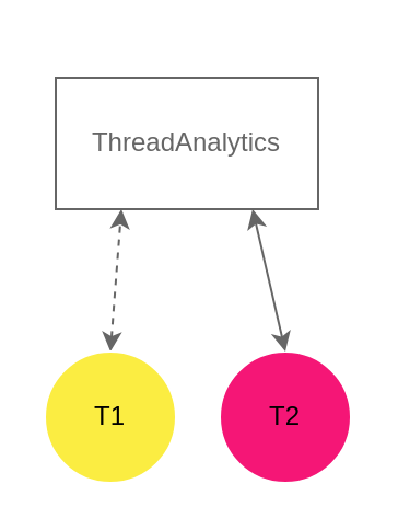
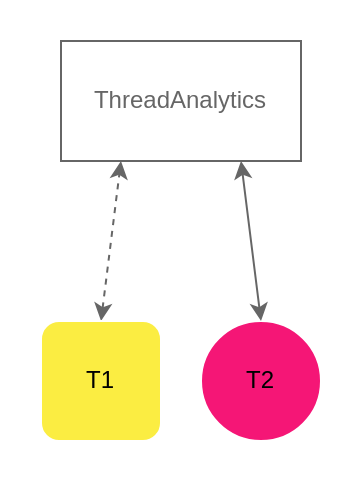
  <mxCell id="0" />
  <mxCell id="1" parent="0" />
  <mxCell id="2" value="T2" style="ellipse;whiteSpace=wrap;html=1;strokeColor=#FFFFFF;fillColor=#F51676;" parent="1" vertex="1"><mxGeometry x="100" y="160" width="60" height="60" as="geometry" /></mxCell>
- <mxCell id="3" value="ThreadAnalytics" style="rounded=0;whiteSpace=wrap;html=1;fillColor=#FFFFFF;strokeColor=#666666;fontColor=#666666;" parent="1" vertex="1"><mxGeometry x="25" y="35" width="120" height="60" as="geometry" /></mxCell>
+ <mxCell id="3" value="ThreadAnalytics" style="rounded=0;whiteSpace=wrap;html=1;fillColor=#FFFFFF;strokeColor=#666666;fontColor=#666666;" parent="1" vertex="1"><mxGeometry x="30" y="20" width="120" height="60" as="geometry" /></mxCell>
  <mxCell id="4" value="" style="endArrow=classic;startArrow=classic;html=1;exitX=0.5;exitY=0;exitDx=0;exitDy=0;entryX=0.25;entryY=1;entryDx=0;entryDy=0;strokeColor=#666666;dashed=1;" parent="1" source="6" target="3" edge="1"><mxGeometry width="50" height="50" relative="1" as="geometry"><mxPoint x="40" y="165" as="sourcePoint" /><mxPoint x="50" y="80" as="targetPoint" /></mxGeometry></mxCell>
  <mxCell id="5" value="" style="endArrow=classic;startArrow=classic;html=1;exitX=0.5;exitY=0;exitDx=0;exitDy=0;entryX=0.75;entryY=1;entryDx=0;entryDy=0;strokeColor=#666666;" parent="1" source="2" target="3" edge="1"><mxGeometry width="50" height="50" relative="1" as="geometry"><mxPoint x="25" y="210" as="sourcePoint" /><mxPoint x="80" y="80" as="targetPoint" /></mxGeometry></mxCell>
- <mxCell id="6" value="T1" style="ellipse;whiteSpace=wrap;html=1;strokeColor=#FFFFFF;fillColor=#FBED42;" parent="1" vertex="1"><mxGeometry x="20" y="160" width="60" height="60" as="geometry" /></mxCell>
+ <mxCell id="6" value="T1" style="whiteSpace=wrap;html=1;strokeColor=#FFFFFF;fillColor=#FBED42;rounded=1;" parent="1" vertex="1"><mxGeometry x="20" y="160" width="60" height="60" as="geometry" /></mxCell>
